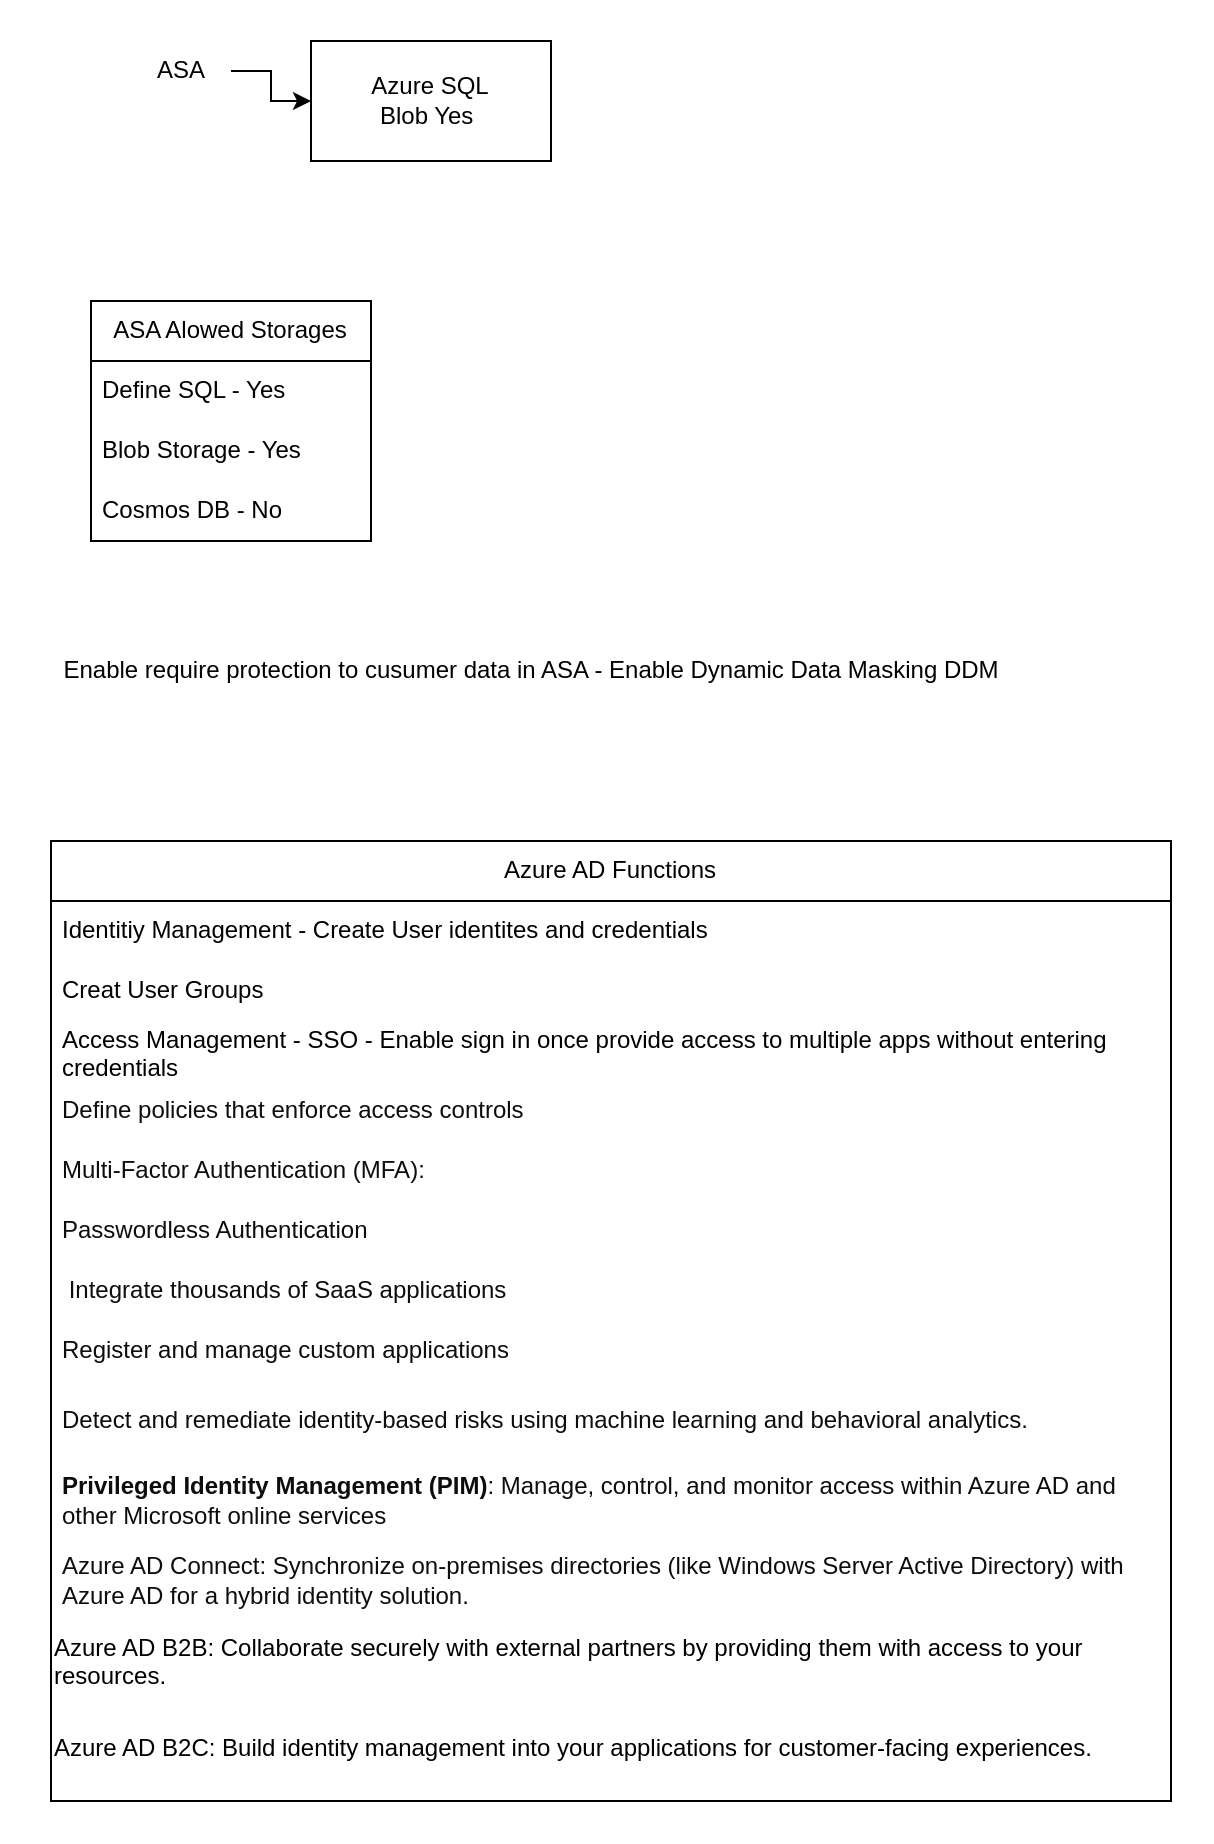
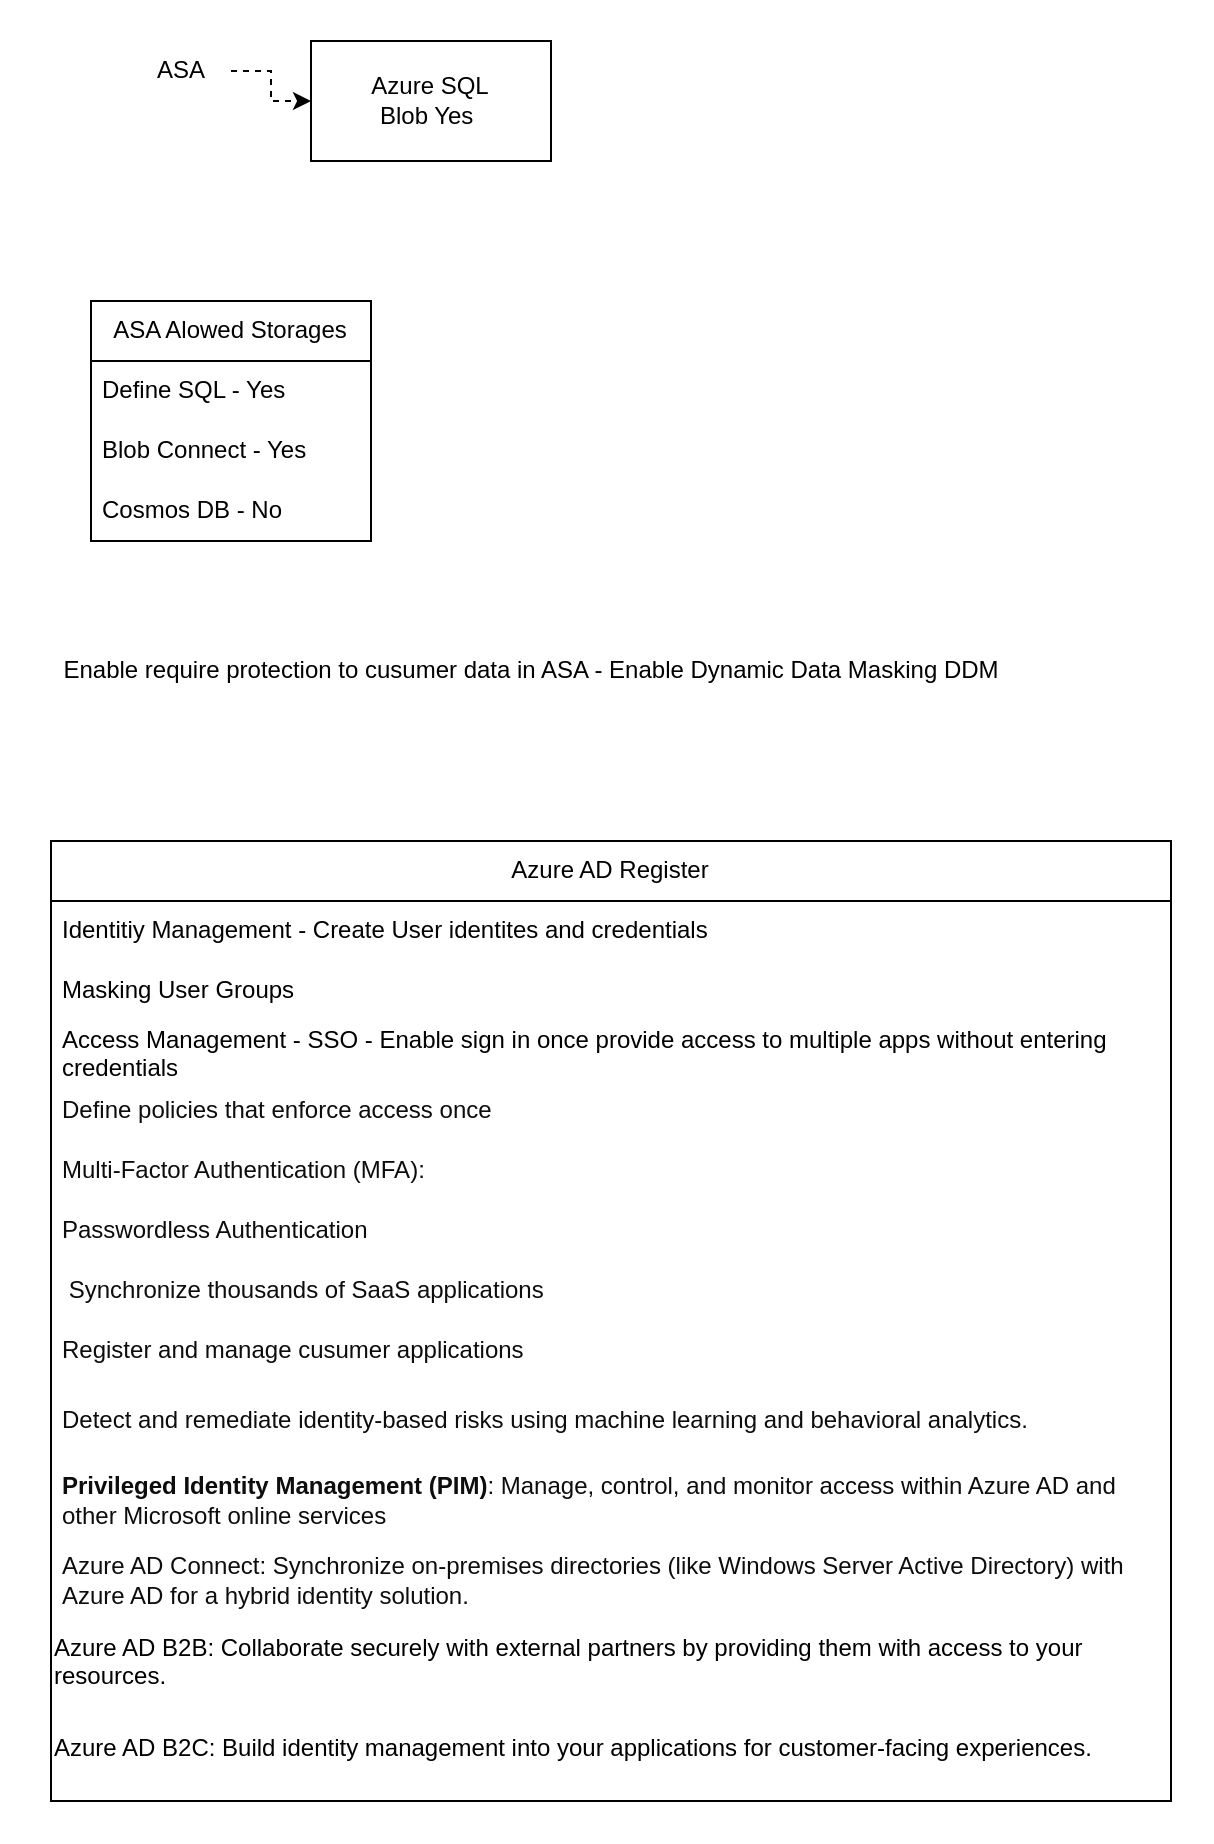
  <mxCell id="0" />
  <mxCell id="1" parent="0" />
- <mxCell id="2" value="" style="edgeStyle=orthogonalEdgeStyle;rounded=0;orthogonalLoop=1;jettySize=auto;html=1;" edge="1" parent="1" source="3" target="4"><mxGeometry relative="1" as="geometry" /></mxCell>
+ <mxCell id="2" value="" style="edgeStyle=orthogonalEdgeStyle;rounded=0;orthogonalLoop=1;jettySize=auto;html=1;dashed=1;" edge="1" parent="1" source="3" target="4"><mxGeometry relative="1" as="geometry" /></mxCell>
  <mxCell id="3" value="ASA" style="text;html=1;align=center;verticalAlign=middle;resizable=0;points=[];autosize=1;strokeColor=none;fillColor=none;" vertex="1" parent="1"><mxGeometry x="65" y="20" width="50" height="30" as="geometry" /></mxCell>
  <mxCell id="4" value="Azure SQL&lt;br&gt;Blob Yes&amp;nbsp;" style="whiteSpace=wrap;html=1;" vertex="1" parent="1"><mxGeometry x="155" y="20" width="120" height="60" as="geometry" /></mxCell>
  <mxCell id="5" value="ASA Alowed Storages" style="swimlane;fontStyle=0;childLayout=stackLayout;horizontal=1;startSize=30;horizontalStack=0;resizeParent=1;resizeParentMax=0;resizeLast=0;collapsible=1;marginBottom=0;whiteSpace=wrap;html=1;" vertex="1" parent="1"><mxGeometry x="45" y="150" width="140" height="120" as="geometry" /></mxCell>
  <mxCell id="6" value="Define SQL - Yes" style="text;strokeColor=none;fillColor=none;align=left;verticalAlign=middle;spacingLeft=4;spacingRight=4;overflow=hidden;points=[[0,0.5],[1,0.5]];portConstraint=eastwest;rotatable=0;whiteSpace=wrap;html=1;" vertex="1" parent="5"><mxGeometry y="30" width="140" height="30" as="geometry" /></mxCell>
- <mxCell id="7" value="Blob Storage - Yes" style="text;strokeColor=none;fillColor=none;align=left;verticalAlign=middle;spacingLeft=4;spacingRight=4;overflow=hidden;points=[[0,0.5],[1,0.5]];portConstraint=eastwest;rotatable=0;whiteSpace=wrap;html=1;" vertex="1" parent="5"><mxGeometry y="60" width="140" height="30" as="geometry" /></mxCell>
+ <mxCell id="7" value="Blob Connect - Yes" style="text;strokeColor=none;fillColor=none;align=left;verticalAlign=middle;spacingLeft=4;spacingRight=4;overflow=hidden;points=[[0,0.5],[1,0.5]];portConstraint=eastwest;rotatable=0;whiteSpace=wrap;html=1;" vertex="1" parent="5"><mxGeometry y="60" width="140" height="30" as="geometry" /></mxCell>
  <mxCell id="8" value="Cosmos DB - No" style="text;strokeColor=none;fillColor=none;align=left;verticalAlign=middle;spacingLeft=4;spacingRight=4;overflow=hidden;points=[[0,0.5],[1,0.5]];portConstraint=eastwest;rotatable=0;whiteSpace=wrap;html=1;" vertex="1" parent="5"><mxGeometry y="90" width="140" height="30" as="geometry" /></mxCell>
  <mxCell id="9" value="Enable require protection to cusumer data in ASA - Enable Dynamic Data Masking DDM" style="text;html=1;align=center;verticalAlign=middle;resizable=0;points=[];autosize=1;strokeColor=none;fillColor=none;" vertex="1" parent="1"><mxGeometry x="20" y="320" width="490" height="30" as="geometry" /></mxCell>
- <mxCell id="10" value="Azure AD Functions" style="swimlane;fontStyle=0;childLayout=stackLayout;horizontal=1;startSize=30;horizontalStack=0;resizeParent=1;resizeParentMax=0;resizeLast=0;collapsible=1;marginBottom=0;whiteSpace=wrap;html=1;" vertex="1" parent="1"><mxGeometry x="25" y="420" width="560" height="480" as="geometry" /></mxCell>
+ <mxCell id="10" value="Azure AD Register" style="swimlane;fontStyle=0;childLayout=stackLayout;horizontal=1;startSize=30;horizontalStack=0;resizeParent=1;resizeParentMax=0;resizeLast=0;collapsible=1;marginBottom=0;whiteSpace=wrap;html=1;" vertex="1" parent="1"><mxGeometry x="25" y="420" width="560" height="480" as="geometry" /></mxCell>
  <mxCell id="11" value="Identitiy Management - Create User identites and credentials" style="text;strokeColor=none;fillColor=none;align=left;verticalAlign=middle;spacingLeft=4;spacingRight=4;overflow=hidden;points=[[0,0.5],[1,0.5]];portConstraint=eastwest;rotatable=0;whiteSpace=wrap;html=1;" vertex="1" parent="10"><mxGeometry y="30" width="560" height="30" as="geometry" /></mxCell>
- <mxCell id="12" value="Creat User Groups&lt;span style=&quot;white-space: pre;&quot;&gt;&#09;&lt;/span&gt;" style="text;strokeColor=none;fillColor=none;align=left;verticalAlign=middle;spacingLeft=4;spacingRight=4;overflow=hidden;points=[[0,0.5],[1,0.5]];portConstraint=eastwest;rotatable=0;whiteSpace=wrap;html=1;" vertex="1" parent="10"><mxGeometry y="60" width="560" height="30" as="geometry" /></mxCell>
+ <mxCell id="12" value="Masking User Groups&lt;span style=&quot;white-space: pre;&quot;&gt;&#09;&lt;/span&gt;" style="text;strokeColor=none;fillColor=none;align=left;verticalAlign=middle;spacingLeft=4;spacingRight=4;overflow=hidden;points=[[0,0.5],[1,0.5]];portConstraint=eastwest;rotatable=0;whiteSpace=wrap;html=1;" vertex="1" parent="10"><mxGeometry y="60" width="560" height="30" as="geometry" /></mxCell>
  <mxCell id="13" value="Access Management - SSO - Enable sign in once provide access to multiple apps without entering credentials" style="text;strokeColor=none;fillColor=none;align=left;verticalAlign=middle;spacingLeft=4;spacingRight=4;overflow=hidden;points=[[0,0.5],[1,0.5]];portConstraint=eastwest;rotatable=0;whiteSpace=wrap;html=1;" vertex="1" parent="10"><mxGeometry y="90" width="560" height="30" as="geometry" /></mxCell>
- <mxCell id="14" value="&lt;span style=&quot;color: rgb(13, 13, 13); white-space-collapse: preserve; background-color: rgb(255, 255, 255);&quot;&gt;&lt;font style=&quot;font-size: 12px;&quot; face=&quot;Helvetica&quot;&gt;Define policies that enforce access controls&lt;/font&gt;&lt;/span&gt;" style="text;strokeColor=none;fillColor=none;align=left;verticalAlign=middle;spacingLeft=4;spacingRight=4;overflow=hidden;points=[[0,0.5],[1,0.5]];portConstraint=eastwest;rotatable=0;whiteSpace=wrap;html=1;" vertex="1" parent="10"><mxGeometry y="120" width="560" height="30" as="geometry" /></mxCell>
+ <mxCell id="14" value="&lt;span style=&quot;color: rgb(13, 13, 13); white-space-collapse: preserve; background-color: rgb(255, 255, 255);&quot;&gt;&lt;font style=&quot;font-size: 12px;&quot; face=&quot;Helvetica&quot;&gt;Define policies that enforce access once&lt;/font&gt;&lt;/span&gt;" style="text;strokeColor=none;fillColor=none;align=left;verticalAlign=middle;spacingLeft=4;spacingRight=4;overflow=hidden;points=[[0,0.5],[1,0.5]];portConstraint=eastwest;rotatable=0;whiteSpace=wrap;html=1;" vertex="1" parent="10"><mxGeometry y="120" width="560" height="30" as="geometry" /></mxCell>
  <mxCell id="15" value="&lt;font style=&quot;font-size: 12px;&quot; face=&quot;Helvetica&quot;&gt;&lt;span style=&quot;border: 0px solid rgb(227, 227, 227); box-sizing: border-box; --tw-border-spacing-x: 0; --tw-border-spacing-y: 0; --tw-translate-x: 0; --tw-translate-y: 0; --tw-rotate: 0; --tw-skew-x: 0; --tw-skew-y: 0; --tw-scale-x: 1; --tw-scale-y: 1; --tw-pan-x: ; --tw-pan-y: ; --tw-pinch-zoom: ; --tw-scroll-snap-strictness: proximity; --tw-gradient-from-position: ; --tw-gradient-via-position: ; --tw-gradient-to-position: ; --tw-ordinal: ; --tw-slashed-zero: ; --tw-numeric-figure: ; --tw-numeric-spacing: ; --tw-numeric-fraction: ; --tw-ring-inset: ; --tw-ring-offset-width: 0px; --tw-ring-offset-color: #fff; --tw-ring-color: rgba(69,89,164,.5); --tw-ring-offset-shadow: 0 0 transparent; --tw-ring-shadow: 0 0 transparent; --tw-shadow: 0 0 transparent; --tw-shadow-colored: 0 0 transparent; --tw-blur: ; --tw-brightness: ; --tw-contrast: ; --tw-grayscale: ; --tw-hue-rotate: ; --tw-invert: ; --tw-saturate: ; --tw-sepia: ; --tw-drop-shadow: ; --tw-backdrop-blur: ; --tw-backdrop-brightness: ; --tw-backdrop-contrast: ; --tw-backdrop-grayscale: ; --tw-backdrop-hue-rotate: ; --tw-backdrop-invert: ; --tw-backdrop-opacity: ; --tw-backdrop-saturate: ; --tw-backdrop-sepia: ; --tw-contain-size: ; --tw-contain-layout: ; --tw-contain-paint: ; --tw-contain-style: ; color: rgb(13, 13, 13); white-space-collapse: preserve; background-color: rgb(255, 255, 255);&quot;&gt;Multi-Factor Authentication (MFA)&lt;/span&gt;&lt;span style=&quot;color: rgb(13, 13, 13); white-space-collapse: preserve; background-color: rgb(255, 255, 255);&quot;&gt;:&lt;/span&gt;&lt;/font&gt;" style="text;strokeColor=none;fillColor=none;align=left;verticalAlign=middle;spacingLeft=4;spacingRight=4;overflow=hidden;points=[[0,0.5],[1,0.5]];portConstraint=eastwest;rotatable=0;whiteSpace=wrap;html=1;" vertex="1" parent="10"><mxGeometry y="150" width="560" height="30" as="geometry" /></mxCell>
  <mxCell id="16" value="&lt;span style=&quot;border: 0px solid rgb(227, 227, 227); box-sizing: border-box; --tw-border-spacing-x: 0; --tw-border-spacing-y: 0; --tw-translate-x: 0; --tw-translate-y: 0; --tw-rotate: 0; --tw-skew-x: 0; --tw-skew-y: 0; --tw-scale-x: 1; --tw-scale-y: 1; --tw-pan-x: ; --tw-pan-y: ; --tw-pinch-zoom: ; --tw-scroll-snap-strictness: proximity; --tw-gradient-from-position: ; --tw-gradient-via-position: ; --tw-gradient-to-position: ; --tw-ordinal: ; --tw-slashed-zero: ; --tw-numeric-figure: ; --tw-numeric-spacing: ; --tw-numeric-fraction: ; --tw-ring-inset: ; --tw-ring-offset-width: 0px; --tw-ring-offset-color: #fff; --tw-ring-color: rgba(69,89,164,.5); --tw-ring-offset-shadow: 0 0 transparent; --tw-ring-shadow: 0 0 transparent; --tw-shadow: 0 0 transparent; --tw-shadow-colored: 0 0 transparent; --tw-blur: ; --tw-brightness: ; --tw-contrast: ; --tw-grayscale: ; --tw-hue-rotate: ; --tw-invert: ; --tw-saturate: ; --tw-sepia: ; --tw-drop-shadow: ; --tw-backdrop-blur: ; --tw-backdrop-brightness: ; --tw-backdrop-contrast: ; --tw-backdrop-grayscale: ; --tw-backdrop-hue-rotate: ; --tw-backdrop-invert: ; --tw-backdrop-opacity: ; --tw-backdrop-saturate: ; --tw-backdrop-sepia: ; --tw-contain-size: ; --tw-contain-layout: ; --tw-contain-paint: ; --tw-contain-style: ; color: rgb(13, 13, 13); white-space-collapse: preserve; background-color: rgb(255, 255, 255);&quot;&gt;&lt;font style=&quot;font-size: 12px;&quot; face=&quot;Helvetica&quot;&gt;Passwordless Authentication&lt;/font&gt;&lt;/span&gt;" style="text;strokeColor=none;fillColor=none;align=left;verticalAlign=middle;spacingLeft=4;spacingRight=4;overflow=hidden;points=[[0,0.5],[1,0.5]];portConstraint=eastwest;rotatable=0;whiteSpace=wrap;html=1;" vertex="1" parent="10"><mxGeometry y="180" width="560" height="30" as="geometry" /></mxCell>
- <mxCell id="17" value="&lt;span style=&quot;color: rgb(13, 13, 13); white-space-collapse: preserve; background-color: rgb(255, 255, 255);&quot;&gt;&lt;font style=&quot;font-size: 12px;&quot; face=&quot;Helvetica&quot;&gt; Integrate thousands of SaaS applications&lt;/font&gt;&lt;/span&gt;" style="text;strokeColor=none;fillColor=none;align=left;verticalAlign=middle;spacingLeft=4;spacingRight=4;overflow=hidden;points=[[0,0.5],[1,0.5]];portConstraint=eastwest;rotatable=0;whiteSpace=wrap;html=1;" vertex="1" parent="10"><mxGeometry y="210" width="560" height="30" as="geometry" /></mxCell>
- <mxCell id="18" value="&lt;span style=&quot;color: rgb(13, 13, 13); white-space-collapse: preserve; background-color: rgb(255, 255, 255);&quot;&gt;&lt;font style=&quot;font-size: 12px;&quot; face=&quot;Helvetica&quot;&gt;Register and manage custom applications&lt;/font&gt;&lt;/span&gt;" style="text;strokeColor=none;fillColor=none;align=left;verticalAlign=middle;spacingLeft=4;spacingRight=4;overflow=hidden;points=[[0,0.5],[1,0.5]];portConstraint=eastwest;rotatable=0;whiteSpace=wrap;html=1;" vertex="1" parent="10"><mxGeometry y="240" width="560" height="30" as="geometry" /></mxCell>
+ <mxCell id="17" value="&lt;span style=&quot;color: rgb(13, 13, 13); white-space-collapse: preserve; background-color: rgb(255, 255, 255);&quot;&gt;&lt;font style=&quot;font-size: 12px;&quot; face=&quot;Helvetica&quot;&gt; Synchronize thousands of SaaS applications&lt;/font&gt;&lt;/span&gt;" style="text;strokeColor=none;fillColor=none;align=left;verticalAlign=middle;spacingLeft=4;spacingRight=4;overflow=hidden;points=[[0,0.5],[1,0.5]];portConstraint=eastwest;rotatable=0;whiteSpace=wrap;html=1;" vertex="1" parent="10"><mxGeometry y="210" width="560" height="30" as="geometry" /></mxCell>
+ <mxCell id="18" value="&lt;span style=&quot;color: rgb(13, 13, 13); white-space-collapse: preserve; background-color: rgb(255, 255, 255);&quot;&gt;&lt;font style=&quot;font-size: 12px;&quot; face=&quot;Helvetica&quot;&gt;Register and manage cusumer applications&lt;/font&gt;&lt;/span&gt;" style="text;strokeColor=none;fillColor=none;align=left;verticalAlign=middle;spacingLeft=4;spacingRight=4;overflow=hidden;points=[[0,0.5],[1,0.5]];portConstraint=eastwest;rotatable=0;whiteSpace=wrap;html=1;" vertex="1" parent="10"><mxGeometry y="240" width="560" height="30" as="geometry" /></mxCell>
  <mxCell id="19" value="&lt;span style=&quot;color: rgb(13, 13, 13); white-space-collapse: preserve; background-color: rgb(255, 255, 255);&quot;&gt;&lt;font style=&quot;font-size: 12px;&quot;&gt;Detect and remediate identity-based risks using machine learning and behavioral analytics.&lt;/font&gt;&lt;/span&gt;" style="text;strokeColor=none;fillColor=none;align=left;verticalAlign=middle;spacingLeft=4;spacingRight=4;overflow=hidden;points=[[0,0.5],[1,0.5]];portConstraint=eastwest;rotatable=0;whiteSpace=wrap;html=1;" vertex="1" parent="10"><mxGeometry y="270" width="560" height="40" as="geometry" /></mxCell>
  <mxCell id="20" value="&lt;font style=&quot;font-size: 12px;&quot; face=&quot;Helvetica&quot;&gt;&lt;span style=&quot;border: 0px solid rgb(227, 227, 227); box-sizing: border-box; --tw-border-spacing-x: 0; --tw-border-spacing-y: 0; --tw-translate-x: 0; --tw-translate-y: 0; --tw-rotate: 0; --tw-skew-x: 0; --tw-skew-y: 0; --tw-scale-x: 1; --tw-scale-y: 1; --tw-pan-x: ; --tw-pan-y: ; --tw-pinch-zoom: ; --tw-scroll-snap-strictness: proximity; --tw-gradient-from-position: ; --tw-gradient-via-position: ; --tw-gradient-to-position: ; --tw-ordinal: ; --tw-slashed-zero: ; --tw-numeric-figure: ; --tw-numeric-spacing: ; --tw-numeric-fraction: ; --tw-ring-inset: ; --tw-ring-offset-width: 0px; --tw-ring-offset-color: #fff; --tw-ring-color: rgba(69,89,164,.5); --tw-ring-offset-shadow: 0 0 transparent; --tw-ring-shadow: 0 0 transparent; --tw-shadow: 0 0 transparent; --tw-shadow-colored: 0 0 transparent; --tw-blur: ; --tw-brightness: ; --tw-contrast: ; --tw-grayscale: ; --tw-hue-rotate: ; --tw-invert: ; --tw-saturate: ; --tw-sepia: ; --tw-drop-shadow: ; --tw-backdrop-blur: ; --tw-backdrop-brightness: ; --tw-backdrop-contrast: ; --tw-backdrop-grayscale: ; --tw-backdrop-hue-rotate: ; --tw-backdrop-invert: ; --tw-backdrop-opacity: ; --tw-backdrop-saturate: ; --tw-backdrop-sepia: ; --tw-contain-size: ; --tw-contain-layout: ; --tw-contain-paint: ; --tw-contain-style: ; font-weight: 600; color: rgb(13, 13, 13); white-space-collapse: preserve; background-color: rgb(255, 255, 255);&quot;&gt;Privileged Identity Management (PIM)&lt;/span&gt;&lt;span style=&quot;color: rgb(13, 13, 13); white-space-collapse: preserve; background-color: rgb(255, 255, 255);&quot;&gt;: Manage, control, and monitor access within Azure AD and other Microsoft online services&lt;/span&gt;&lt;/font&gt;" style="text;strokeColor=none;fillColor=none;align=left;verticalAlign=middle;spacingLeft=4;spacingRight=4;overflow=hidden;points=[[0,0.5],[1,0.5]];portConstraint=eastwest;rotatable=0;whiteSpace=wrap;html=1;" vertex="1" parent="10"><mxGeometry y="310" width="560" height="40" as="geometry" /></mxCell>
  <mxCell id="21" value="&lt;div&gt;&lt;font color=&quot;#0d0d0d&quot;&gt;&lt;span style=&quot;white-space-collapse: preserve;&quot;&gt;&lt;font style=&quot;font-size: 12px;&quot; face=&quot;Helvetica&quot;&gt;Azure AD Connect: Synchronize on-premises directories (like Windows Server Active Directory) with Azure AD for a hybrid identity solution.&lt;/font&gt;&lt;/span&gt;&lt;b style=&quot;white-space-collapse: preserve;&quot;&gt;&lt;br&gt;&lt;/b&gt;&lt;/font&gt;&lt;/div&gt;" style="text;strokeColor=none;fillColor=none;align=left;verticalAlign=middle;spacingLeft=4;spacingRight=4;overflow=hidden;points=[[0,0.5],[1,0.5]];portConstraint=eastwest;rotatable=0;whiteSpace=wrap;html=1;" vertex="1" parent="10"><mxGeometry y="350" width="560" height="40" as="geometry" /></mxCell>
  <mxCell id="22" value="Azure AD B2B: Collaborate securely with external partners by providing them with access to your resources." style="text;whiteSpace=wrap;" vertex="1" parent="10"><mxGeometry y="390" width="560" height="50" as="geometry" /></mxCell>
  <mxCell id="23" value="Azure AD B2C: Build identity management into your applications for customer-facing experiences." style="text;whiteSpace=wrap;" vertex="1" parent="10"><mxGeometry y="440" width="560" height="40" as="geometry" /></mxCell>
